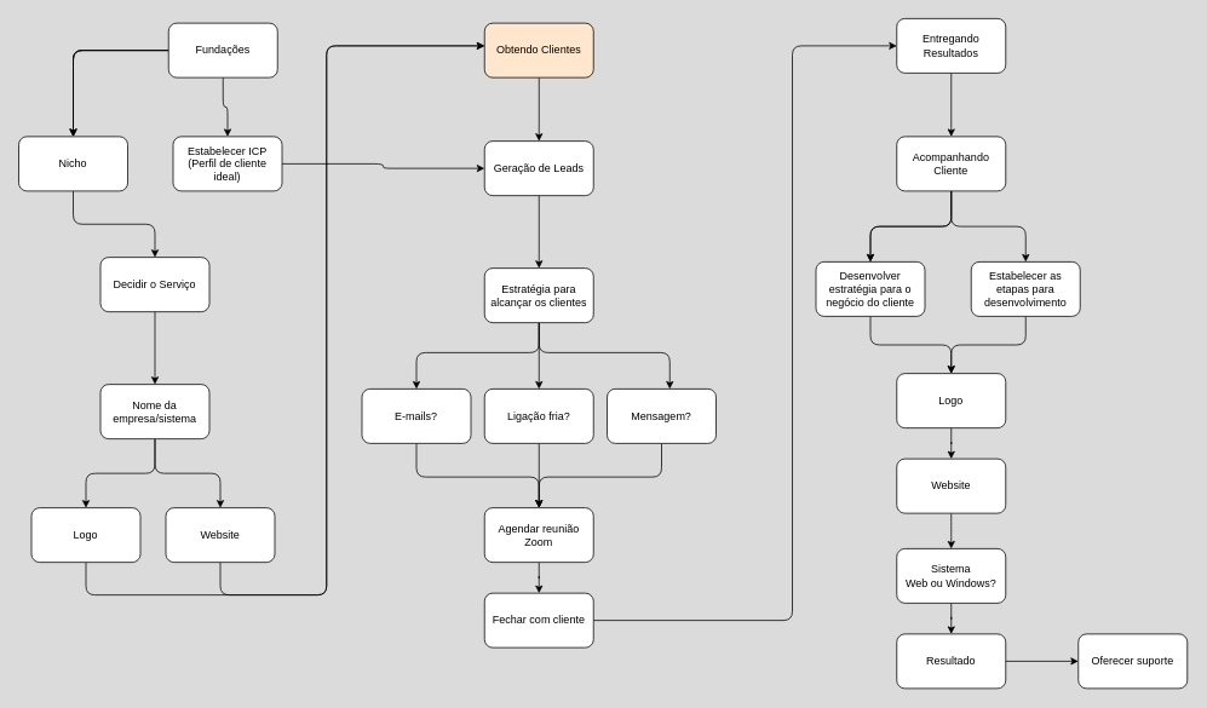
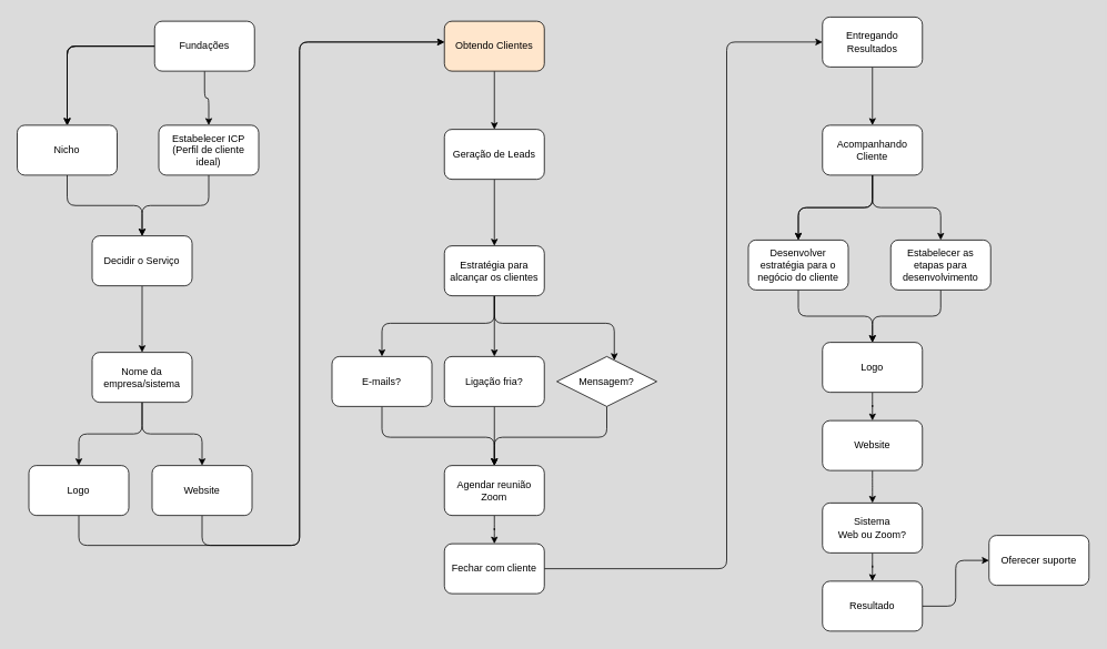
  <mxCell id="0" />
  <mxCell id="1" parent="0" />
  <mxCell id="2" value="" style="edgeStyle=orthogonalEdgeStyle;rounded=1;orthogonalLoop=1;jettySize=auto;html=1;" edge="1" parent="1" source="6" target="8"><mxGeometry relative="1" as="geometry" /></mxCell>
  <mxCell id="3" value="" style="edgeStyle=orthogonalEdgeStyle;rounded=1;orthogonalLoop=1;jettySize=auto;html=1;" edge="1" parent="1" source="6" target="8"><mxGeometry relative="1" as="geometry" /></mxCell>
  <mxCell id="4" value="" style="edgeStyle=orthogonalEdgeStyle;rounded=1;orthogonalLoop=1;jettySize=auto;html=1;" edge="1" parent="1" source="6" target="8"><mxGeometry relative="1" as="geometry" /></mxCell>
  <mxCell id="5" value="" style="edgeStyle=orthogonalEdgeStyle;rounded=1;orthogonalLoop=1;jettySize=auto;html=1;" edge="1" parent="1" source="6" target="10"><mxGeometry relative="1" as="geometry" /></mxCell>
  <mxCell id="6" value="Fundações" style="rounded=1;whiteSpace=wrap;html=1;" vertex="1" parent="1"><mxGeometry x="185" y="25" width="120" height="60" as="geometry" /></mxCell>
  <mxCell id="7" value="" style="edgeStyle=orthogonalEdgeStyle;rounded=1;orthogonalLoop=1;jettySize=auto;html=1;" edge="1" parent="1" source="8" target="22"><mxGeometry relative="1" as="geometry" /></mxCell>
  <mxCell id="8" value="Nicho" style="whiteSpace=wrap;html=1;rounded=1;" vertex="1" parent="1"><mxGeometry x="20" y="150" width="120" height="60" as="geometry" /></mxCell>
- <mxCell id="9" style="edgeStyle=orthogonalEdgeStyle;rounded=1;orthogonalLoop=1;jettySize=auto;html=1;" edge="1" parent="1" source="10" target="14"><mxGeometry relative="1" as="geometry" /></mxCell>
+ <mxCell id="9" style="edgeStyle=orthogonalEdgeStyle;rounded=1;orthogonalLoop=1;jettySize=auto;html=1;" edge="1" parent="1" source="10" target="22"><mxGeometry relative="1" as="geometry" /></mxCell>
  <mxCell id="10" value="Estabelecer ICP (Perfil de cliente ideal)" style="whiteSpace=wrap;html=1;rounded=1;" vertex="1" parent="1"><mxGeometry x="190" y="150" width="120" height="60" as="geometry" /></mxCell>
  <mxCell id="11" value="" style="edgeStyle=orthogonalEdgeStyle;rounded=1;orthogonalLoop=1;jettySize=auto;html=1;" edge="1" parent="1" source="12" target="14"><mxGeometry relative="1" as="geometry" /></mxCell>
  <mxCell id="12" value="Obtendo Clientes" style="rounded=1;whiteSpace=wrap;html=1;fillColor=#ffe6cc;" vertex="1" parent="1"><mxGeometry x="533" y="25" width="120" height="60" as="geometry" /></mxCell>
  <mxCell id="13" value="" style="edgeStyle=orthogonalEdgeStyle;rounded=1;orthogonalLoop=1;jettySize=auto;html=1;" edge="1" parent="1" source="14" target="33"><mxGeometry relative="1" as="geometry" /></mxCell>
  <mxCell id="14" value="Geração de Leads" style="whiteSpace=wrap;html=1;rounded=1;" vertex="1" parent="1"><mxGeometry x="533" y="155" width="120" height="60" as="geometry" /></mxCell>
  <mxCell id="15" value="" style="edgeStyle=orthogonalEdgeStyle;rounded=1;orthogonalLoop=1;jettySize=auto;html=1;" edge="1" parent="1" source="16" target="20"><mxGeometry relative="1" as="geometry" /></mxCell>
  <mxCell id="16" value="Entregando Resultados" style="rounded=1;whiteSpace=wrap;html=1;" vertex="1" parent="1"><mxGeometry x="987" y="20" width="120" height="60" as="geometry" /></mxCell>
  <mxCell id="17" value="" style="edgeStyle=orthogonalEdgeStyle;rounded=1;orthogonalLoop=1;jettySize=auto;html=1;" edge="1" parent="1" source="20" target="45"><mxGeometry relative="1" as="geometry" /></mxCell>
  <mxCell id="18" value="" style="edgeStyle=orthogonalEdgeStyle;rounded=1;orthogonalLoop=1;jettySize=auto;html=1;" edge="1" parent="1" source="20" target="45"><mxGeometry relative="1" as="geometry" /></mxCell>
  <mxCell id="19" style="edgeStyle=orthogonalEdgeStyle;rounded=1;orthogonalLoop=1;jettySize=auto;html=1;" edge="1" parent="1" source="20" target="47"><mxGeometry relative="1" as="geometry" /></mxCell>
  <mxCell id="20" value="Acompanhando Cliente" style="whiteSpace=wrap;html=1;rounded=1;" vertex="1" parent="1"><mxGeometry x="987" y="150" width="120" height="60" as="geometry" /></mxCell>
  <mxCell id="21" value="" style="edgeStyle=orthogonalEdgeStyle;rounded=1;orthogonalLoop=1;jettySize=auto;html=1;" edge="1" parent="1" source="22" target="25"><mxGeometry relative="1" as="geometry" /></mxCell>
  <mxCell id="22" value="Decidir o Serviço" style="whiteSpace=wrap;html=1;rounded=1;" vertex="1" parent="1"><mxGeometry x="110" y="283" width="120" height="60" as="geometry" /></mxCell>
  <mxCell id="23" value="" style="edgeStyle=orthogonalEdgeStyle;rounded=1;orthogonalLoop=1;jettySize=auto;html=1;" edge="1" parent="1" source="25" target="27"><mxGeometry relative="1" as="geometry" /></mxCell>
  <mxCell id="24" value="" style="edgeStyle=orthogonalEdgeStyle;rounded=1;orthogonalLoop=1;jettySize=auto;html=1;" edge="1" parent="1" source="25" target="29"><mxGeometry relative="1" as="geometry" /></mxCell>
  <mxCell id="25" value="Nome da empresa/sistema" style="whiteSpace=wrap;html=1;rounded=1;" vertex="1" parent="1"><mxGeometry x="110" y="423" width="120" height="60" as="geometry" /></mxCell>
  <mxCell id="26" style="edgeStyle=orthogonalEdgeStyle;rounded=1;orthogonalLoop=1;jettySize=auto;html=1;" edge="1" parent="1" source="27" target="12"><mxGeometry relative="1" as="geometry"><Array as="points"><mxPoint x="94" y="655" /><mxPoint x="359" y="655" /><mxPoint x="359" y="50" /></Array></mxGeometry></mxCell>
  <mxCell id="27" value="Logo" style="whiteSpace=wrap;html=1;rounded=1;" vertex="1" parent="1"><mxGeometry x="34" y="559" width="120" height="60" as="geometry" /></mxCell>
  <mxCell id="28" style="edgeStyle=orthogonalEdgeStyle;rounded=1;orthogonalLoop=1;jettySize=auto;html=1;" edge="1" parent="1" source="29" target="12"><mxGeometry relative="1" as="geometry"><Array as="points"><mxPoint x="242" y="655" /><mxPoint x="359" y="655" /><mxPoint x="359" y="50" /></Array></mxGeometry></mxCell>
  <mxCell id="29" value="Website" style="whiteSpace=wrap;html=1;rounded=1;" vertex="1" parent="1"><mxGeometry x="182" y="559" width="120" height="60" as="geometry" /></mxCell>
  <mxCell id="30" value="" style="edgeStyle=orthogonalEdgeStyle;rounded=1;orthogonalLoop=1;jettySize=auto;html=1;" edge="1" parent="1" source="33" target="35"><mxGeometry relative="1" as="geometry"><Array as="points"><mxPoint x="593" y="388" /><mxPoint x="458" y="388" /></Array></mxGeometry></mxCell>
  <mxCell id="31" style="edgeStyle=orthogonalEdgeStyle;rounded=1;orthogonalLoop=1;jettySize=auto;html=1;" edge="1" parent="1" source="33" target="37"><mxGeometry relative="1" as="geometry" /></mxCell>
  <mxCell id="32" style="edgeStyle=orthogonalEdgeStyle;rounded=1;orthogonalLoop=1;jettySize=auto;html=1;" edge="1" parent="1" source="33" target="39"><mxGeometry relative="1" as="geometry"><Array as="points"><mxPoint x="593" y="388" /><mxPoint x="737" y="388" /></Array></mxGeometry></mxCell>
  <mxCell id="33" value="Estratégia para alcançar os clientes" style="whiteSpace=wrap;html=1;rounded=1;" vertex="1" parent="1"><mxGeometry x="533" y="295" width="120" height="60" as="geometry" /></mxCell>
  <mxCell id="34" value="" style="edgeStyle=orthogonalEdgeStyle;rounded=1;orthogonalLoop=1;jettySize=auto;html=1;" edge="1" parent="1" source="35" target="41"><mxGeometry relative="1" as="geometry"><Array as="points"><mxPoint x="458" y="525" /><mxPoint x="593" y="525" /></Array></mxGeometry></mxCell>
  <mxCell id="35" value="E-mails?" style="whiteSpace=wrap;html=1;rounded=1;" vertex="1" parent="1"><mxGeometry x="398" y="428" width="120" height="60" as="geometry" /></mxCell>
  <mxCell id="36" style="edgeStyle=orthogonalEdgeStyle;rounded=1;orthogonalLoop=1;jettySize=auto;html=1;" edge="1" parent="1" source="37" target="41"><mxGeometry relative="1" as="geometry" /></mxCell>
  <mxCell id="37" value="Ligação fria?" style="whiteSpace=wrap;html=1;rounded=1;" vertex="1" parent="1"><mxGeometry x="533" y="428" width="120" height="60" as="geometry" /></mxCell>
  <mxCell id="38" style="edgeStyle=orthogonalEdgeStyle;rounded=1;orthogonalLoop=1;jettySize=auto;html=1;" edge="1" parent="1" source="39" target="41"><mxGeometry relative="1" as="geometry"><Array as="points"><mxPoint x="728" y="525" /><mxPoint x="593" y="525" /></Array></mxGeometry></mxCell>
- <mxCell id="39" value="Mensagem?" style="whiteSpace=wrap;html=1;rounded=1;" vertex="1" parent="1"><mxGeometry x="668" y="428" width="120" height="60" as="geometry" /></mxCell>
+ <mxCell id="39" value="Mensagem?" style="rhombus;whiteSpace=wrap;html=1;" vertex="1" parent="1"><mxGeometry x="668" y="428" width="120" height="60" as="geometry" /></mxCell>
  <mxCell id="40" value="" style="edgeStyle=orthogonalEdgeStyle;rounded=1;orthogonalLoop=1;jettySize=auto;html=1;" edge="1" parent="1" source="41" target="43"><mxGeometry relative="1" as="geometry" /></mxCell>
  <mxCell id="41" value="Agendar reunião&lt;br&gt;Zoom" style="whiteSpace=wrap;html=1;rounded=1;" vertex="1" parent="1"><mxGeometry x="533" y="559" width="120" height="60" as="geometry" /></mxCell>
  <mxCell id="42" style="edgeStyle=orthogonalEdgeStyle;rounded=1;orthogonalLoop=1;jettySize=auto;html=1;" edge="1" parent="1" source="43" target="16"><mxGeometry relative="1" as="geometry"><Array as="points"><mxPoint x="872" y="683" /><mxPoint x="872" y="50" /></Array></mxGeometry></mxCell>
  <mxCell id="43" value="Fechar com cliente" style="whiteSpace=wrap;html=1;rounded=1;" vertex="1" parent="1"><mxGeometry x="533" y="653" width="120" height="60" as="geometry" /></mxCell>
  <mxCell id="44" style="edgeStyle=orthogonalEdgeStyle;rounded=1;orthogonalLoop=1;jettySize=auto;html=1;" edge="1" parent="1" source="45" target="49"><mxGeometry relative="1" as="geometry" /></mxCell>
  <mxCell id="45" value="Desenvolver estratégia para o negócio do cliente" style="whiteSpace=wrap;html=1;rounded=1;" vertex="1" parent="1"><mxGeometry x="898" y="288" width="120" height="60" as="geometry" /></mxCell>
  <mxCell id="46" value="" style="edgeStyle=orthogonalEdgeStyle;rounded=1;orthogonalLoop=1;jettySize=auto;html=1;" edge="1" parent="1" source="47" target="49"><mxGeometry relative="1" as="geometry" /></mxCell>
  <mxCell id="47" value="Estabelecer as etapas para desenvolvimento" style="whiteSpace=wrap;html=1;rounded=1;" vertex="1" parent="1"><mxGeometry x="1069" y="288" width="120" height="60" as="geometry" /></mxCell>
  <mxCell id="48" value="" style="edgeStyle=orthogonalEdgeStyle;rounded=1;orthogonalLoop=1;jettySize=auto;html=1;" edge="1" parent="1" source="49" target="51"><mxGeometry relative="1" as="geometry" /></mxCell>
  <mxCell id="49" value="Logo" style="whiteSpace=wrap;html=1;rounded=1;" vertex="1" parent="1"><mxGeometry x="987" y="411" width="120" height="60" as="geometry" /></mxCell>
  <mxCell id="50" value="" style="edgeStyle=orthogonalEdgeStyle;rounded=1;orthogonalLoop=1;jettySize=auto;html=1;" edge="1" parent="1" source="51" target="53"><mxGeometry relative="1" as="geometry" /></mxCell>
  <mxCell id="51" value="Website" style="whiteSpace=wrap;html=1;rounded=1;" vertex="1" parent="1"><mxGeometry x="987" y="505" width="120" height="60" as="geometry" /></mxCell>
  <mxCell id="52" value="" style="edgeStyle=orthogonalEdgeStyle;rounded=1;orthogonalLoop=1;jettySize=auto;html=1;" edge="1" parent="1" source="53" target="55"><mxGeometry relative="1" as="geometry" /></mxCell>
- <mxCell id="53" value="Sistema&lt;br&gt;Web ou Windows?" style="whiteSpace=wrap;html=1;rounded=1;" vertex="1" parent="1"><mxGeometry x="987" y="604" width="120" height="60" as="geometry" /></mxCell>
+ <mxCell id="53" value="Sistema&lt;br&gt;Web ou Zoom?" style="whiteSpace=wrap;html=1;rounded=1;" vertex="1" parent="1"><mxGeometry x="987" y="604" width="120" height="60" as="geometry" /></mxCell>
  <mxCell id="54" value="" style="edgeStyle=orthogonalEdgeStyle;rounded=1;orthogonalLoop=1;jettySize=auto;html=1;" edge="1" parent="1" source="55" target="56"><mxGeometry relative="1" as="geometry" /></mxCell>
  <mxCell id="55" value="Resultado" style="whiteSpace=wrap;html=1;rounded=1;" vertex="1" parent="1"><mxGeometry x="987" y="698" width="120" height="60" as="geometry" /></mxCell>
- <mxCell id="56" value="Oferecer suporte" style="whiteSpace=wrap;html=1;rounded=1;" vertex="1" parent="1"><mxGeometry x="1187" y="698" width="120" height="60" as="geometry" /></mxCell>
+ <mxCell id="56" value="Oferecer suporte" style="whiteSpace=wrap;html=1;rounded=1;" vertex="1" parent="1"><mxGeometry x="1187" y="643" width="120" height="60" as="geometry" /></mxCell>
